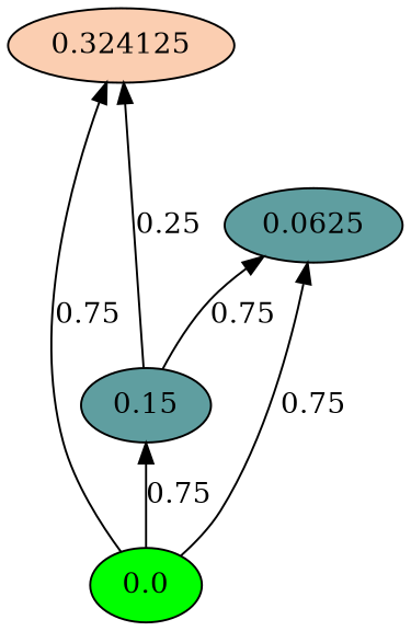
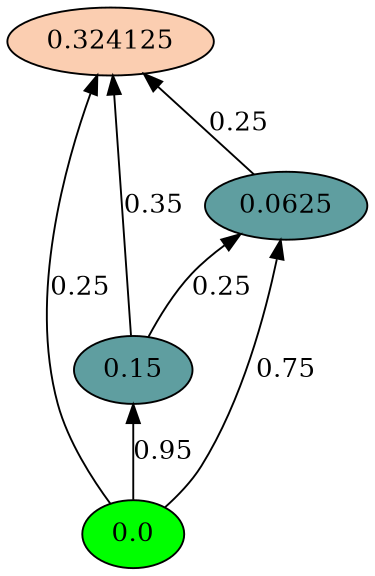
  digraph {
    compound=true
    rankdir=BT
    node [fillcolor="#5F9EA0" style=filled]
    n1 [label=0.15]
    n2 [fillcolor="#FBCEB1" label=0.324125]
    0.0625
    0.0 [fillcolor=green]
-   n1 -> n2 [label=0.25]
-   n1 -> 0.0625 [label=0.75]
-   0.0 -> n1 [label=0.75]
-   0.0 -> n2 [label=0.75]
+   n1 -> n2 [label=0.35]
+   n1 -> 0.0625 [label=0.25]
+   0.0625 -> n2 [label=0.25]
+   0.0 -> n1 [label=0.95]
+   0.0 -> n2 [label=0.25]
    0.0 -> 0.0625 [label=0.75]
  }
